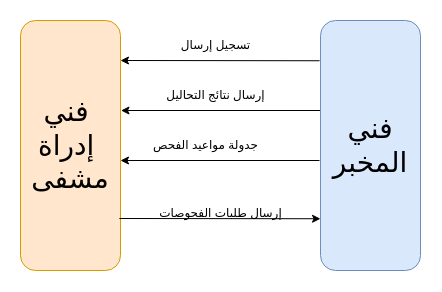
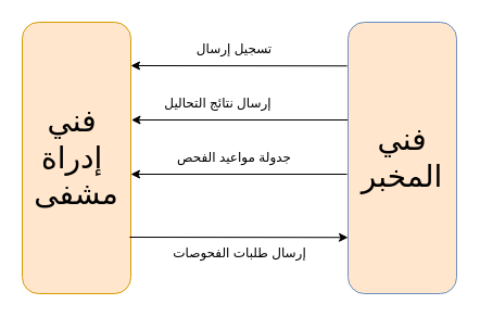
  <mxCell id="0" />
  <mxCell id="1" parent="0" />
- <mxCell id="2" value="&lt;font style=&quot;font-size: 28px;&quot;&gt;فني&lt;br&gt;المخبر&lt;/font&gt;" style="rounded=1;whiteSpace=wrap;html=1;fillColor=#dae8fc;strokeColor=#6c8ebf;" parent="1" vertex="1"><mxGeometry x="320" y="20" width="100" height="250" as="geometry" /></mxCell>
+ <mxCell id="2" value="&lt;font style=&quot;font-size: 28px;&quot;&gt;فني&lt;br&gt;المخبر&lt;/font&gt;" style="rounded=1;whiteSpace=wrap;html=1;fillColor=#ffe6cc;strokeColor=#6c8ebf;" parent="1" vertex="1"><mxGeometry x="320" y="20" width="100" height="250" as="geometry" /></mxCell>
  <mxCell id="3" value="&lt;font style=&quot;font-size: 28px;&quot;&gt;فني&amp;nbsp;&lt;br&gt;إدراة&amp;nbsp;&lt;br&gt;مشفى&lt;/font&gt;" style="rounded=1;whiteSpace=wrap;html=1;fillColor=#ffe6cc;strokeColor=#d79b00;" parent="1" vertex="1"><mxGeometry x="20" y="20" width="100" height="250" as="geometry" /></mxCell>
  <mxCell id="4" value="" style="endArrow=classic;html=1;rounded=0;exitX=-0.009;exitY=0.121;exitDx=0;exitDy=0;exitPerimeter=0;" parent="1" edge="1"><mxGeometry width="50" height="50" relative="1" as="geometry"><mxPoint x="319.1" y="60.25" as="sourcePoint" /><mxPoint x="120" y="60" as="targetPoint" /></mxGeometry></mxCell>
  <mxCell id="5" value="" style="endArrow=classic;html=1;rounded=0;exitX=-0.009;exitY=0.121;exitDx=0;exitDy=0;exitPerimeter=0;" parent="1" edge="1"><mxGeometry width="50" height="50" relative="1" as="geometry"><mxPoint x="319.5" y="110" as="sourcePoint" /><mxPoint x="120.5" y="110" as="targetPoint" /></mxGeometry></mxCell>
  <mxCell id="6" value="تسجيل إرسال" style="text;html=1;align=center;verticalAlign=middle;resizable=0;points=[];autosize=1;strokeColor=none;fillColor=none;" parent="1" vertex="1"><mxGeometry x="175" y="30" width="80" height="30" as="geometry" /></mxCell>
- <mxCell id="7" value="إرسال نتائج التحاليل" style="text;html=1;align=center;verticalAlign=middle;resizable=0;points=[];autosize=1;strokeColor=none;fillColor=none;" parent="1" vertex="1"><mxGeometry x="165" y="80" width="100" height="30" as="geometry" /></mxCell>
+ <mxCell id="7" value="إرسال نتائج التحاليل" style="text;html=1;align=center;verticalAlign=middle;resizable=0;points=[];autosize=1;strokeColor=none;fillColor=none;" parent="1" vertex="1"><mxGeometry x="150" y="80" width="100" height="30" as="geometry" /></mxCell>
  <mxCell id="8" value="" style="endArrow=classic;html=1;rounded=0;exitX=0.997;exitY=0.521;exitDx=0;exitDy=0;exitPerimeter=0;entryX=0.008;entryY=0.522;entryDx=0;entryDy=0;entryPerimeter=0;" parent="1" edge="1"><mxGeometry width="50" height="50" relative="1" as="geometry"><mxPoint x="118.9" y="218" as="sourcePoint" /><mxPoint x="320" y="218.25" as="targetPoint" /></mxGeometry></mxCell>
- <mxCell id="9" value="إرسال طلبات الفحوصات" style="text;html=1;align=center;verticalAlign=middle;resizable=0;points=[];autosize=1;strokeColor=none;fillColor=none;" parent="1" vertex="1"><mxGeometry x="160" y="198" width="120" height="30" as="geometry" /></mxCell>
- <mxCell id="10" value="جدولة مواعيد الفحص" style="text;html=1;align=center;verticalAlign=middle;resizable=0;points=[];autosize=1;strokeColor=none;fillColor=none;" vertex="1" parent="1"><mxGeometry x="150" y="130" width="110" height="30" as="geometry" /></mxCell>
+ <mxCell id="9" value="إرسال طلبات الفحوصات" style="text;html=1;align=center;verticalAlign=middle;resizable=0;points=[];autosize=1;strokeColor=none;fillColor=none;" parent="1" vertex="1"><mxGeometry x="160" y="218" width="120" height="30" as="geometry" /></mxCell>
+ <mxCell id="10" value="جدولة مواعيد الفحص" style="text;html=1;align=center;verticalAlign=middle;resizable=0;points=[];autosize=1;strokeColor=none;fillColor=none;" vertex="1" parent="1"><mxGeometry x="160" y="130" width="110" height="30" as="geometry" /></mxCell>
  <mxCell id="11" value="" style="endArrow=classic;html=1;rounded=0;exitX=-0.009;exitY=0.121;exitDx=0;exitDy=0;exitPerimeter=0;" edge="1" parent="1"><mxGeometry width="50" height="50" relative="1" as="geometry"><mxPoint x="319" y="160" as="sourcePoint" /><mxPoint x="120" y="160" as="targetPoint" /></mxGeometry></mxCell>
